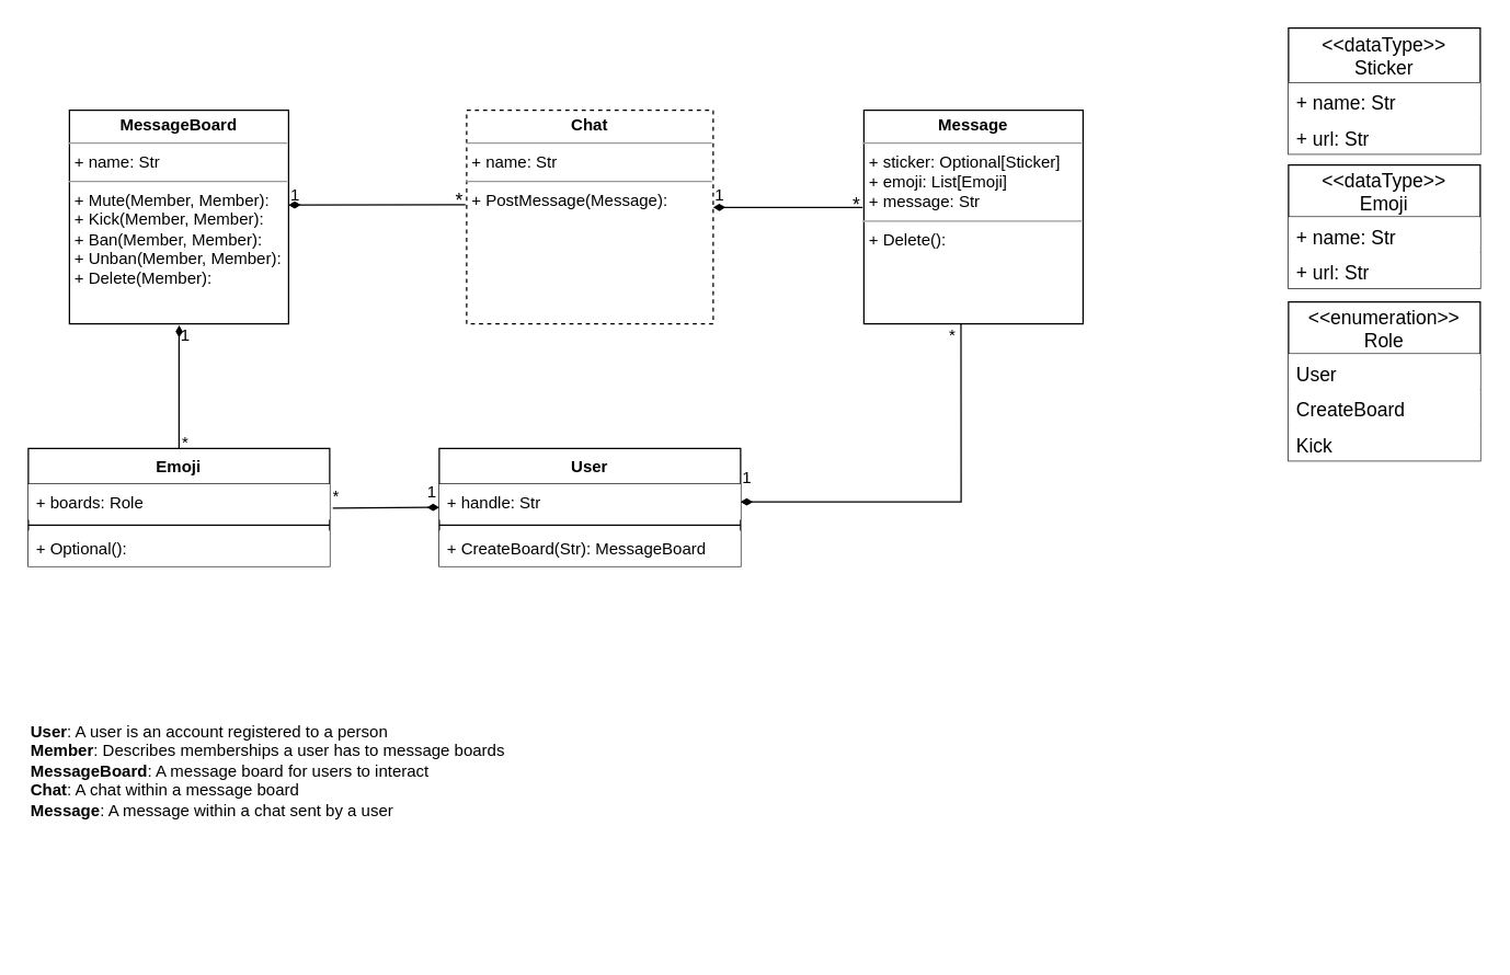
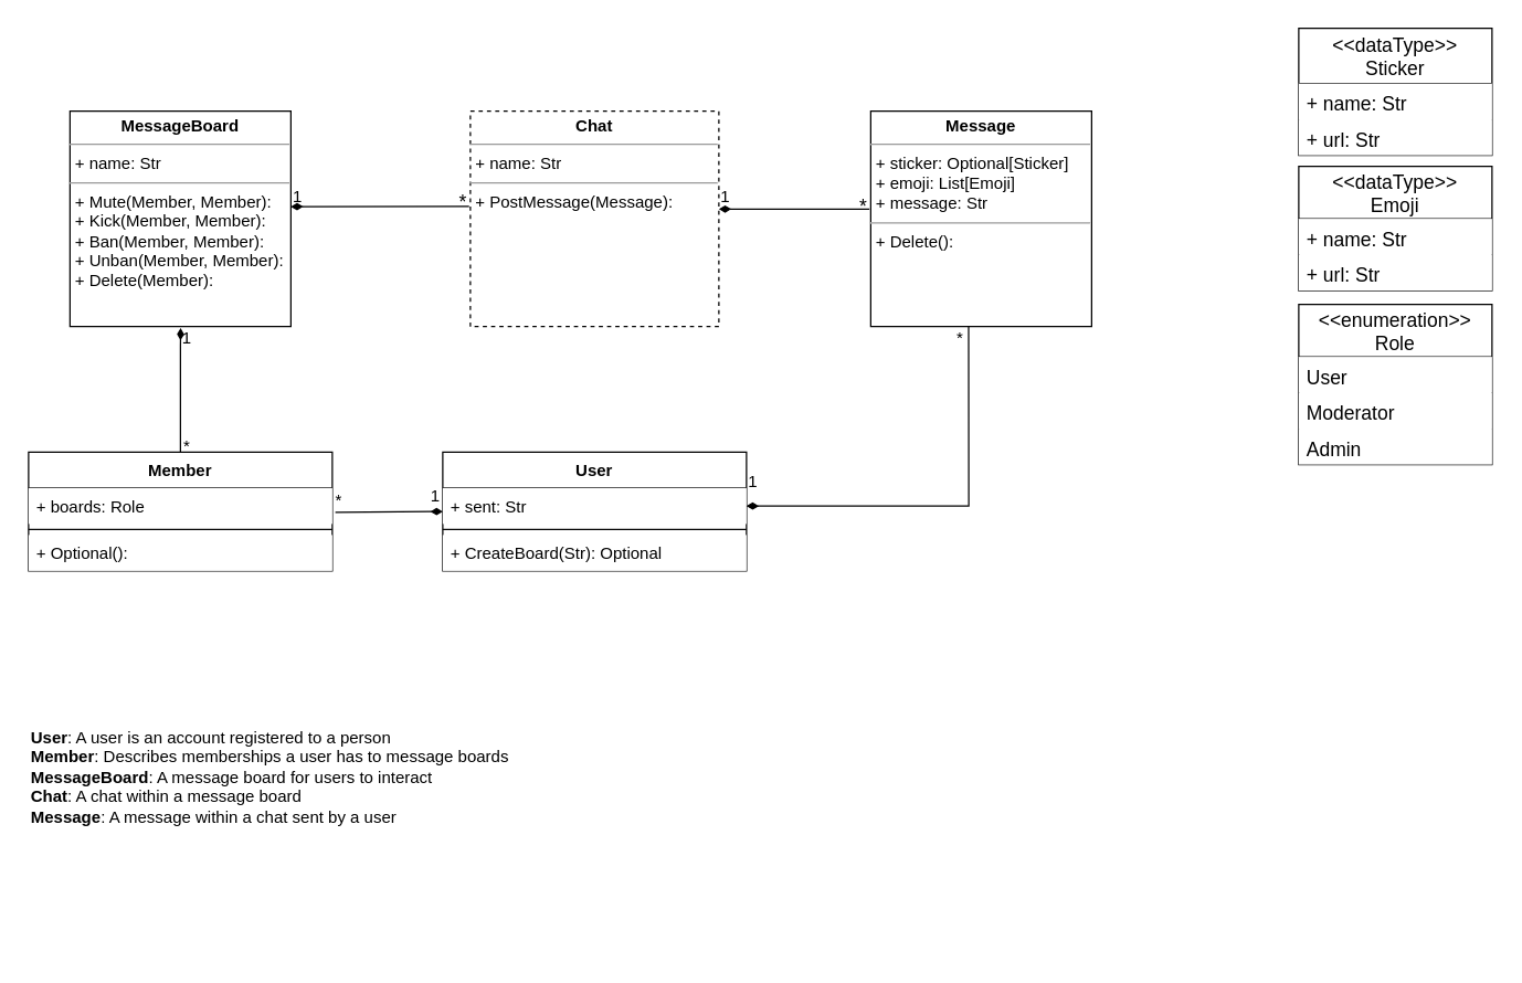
  <mxCell id="0" />
  <mxCell id="1" parent="0" />
  <mxCell id="2" value="" style="endArrow=none;shadow=0;strokeWidth=1;rounded=0;endFill=0;edgeStyle=elbowEdgeStyle;elbow=vertical;entryX=-0.005;entryY=0.443;entryDx=0;entryDy=0;entryPerimeter=0;startArrow=diamondThin;startFill=1;" parent="1" target="28" edge="1"><mxGeometry x="0.5" y="41" relative="1" as="geometry"><mxPoint x="210" y="149.207" as="sourcePoint" /><mxPoint x="338" y="149.207" as="targetPoint" /><mxPoint x="-40" y="32" as="offset" /></mxGeometry></mxCell>
  <mxCell id="3" value="1" style="resizable=0;align=left;verticalAlign=bottom;labelBackgroundColor=none;fontSize=12;" parent="2" connectable="0" vertex="1"><mxGeometry x="-1" relative="1" as="geometry"><mxPoint y="1" as="offset" /></mxGeometry></mxCell>
  <mxCell id="4" value="&lt;font style=&quot;font-size: 14px;&quot;&gt;*&lt;/font&gt;" style="text;html=1;strokeColor=none;fillColor=none;align=center;verticalAlign=middle;whiteSpace=wrap;rounded=0;" parent="1" vertex="1"><mxGeometry x="330" y="142.5" width="10" height="6.5" as="geometry" /></mxCell>
  <mxCell id="5" value="&lt;p style=&quot;margin:0px;margin-top:4px;text-align:center;&quot;&gt;&lt;b&gt;Message&lt;/b&gt;&lt;/p&gt;&lt;hr size=&quot;1&quot;&gt;&lt;p style=&quot;margin:0px;margin-left:4px;&quot;&gt;+ sticker: Optional[Sticker]&lt;/p&gt;&lt;p style=&quot;margin:0px;margin-left:4px;&quot;&gt;+ emoji: List[Emoji]&lt;/p&gt;&lt;p style=&quot;margin:0px;margin-left:4px;&quot;&gt;+ message: Str&lt;/p&gt;&lt;hr size=&quot;1&quot;&gt;&lt;p style=&quot;margin:0px;margin-left:4px;&quot;&gt;+ Delete():&lt;/p&gt;" style="verticalAlign=top;align=left;overflow=fill;fontSize=12;fontFamily=Helvetica;html=1;" parent="1" vertex="1"><mxGeometry x="630" y="80" width="160" height="156" as="geometry" /></mxCell>
  <mxCell id="6" value="" style="endArrow=none;shadow=0;strokeWidth=1;rounded=0;endFill=0;edgeStyle=elbowEdgeStyle;elbow=vertical;exitX=1;exitY=0.455;exitDx=0;exitDy=0;exitPerimeter=0;startArrow=diamondThin;startFill=1;entryX=-0.006;entryY=0.456;entryDx=0;entryDy=0;entryPerimeter=0;" parent="1" source="28" target="5" edge="1"><mxGeometry x="0.5" y="41" relative="1" as="geometry"><mxPoint x="540" y="151" as="sourcePoint" /><mxPoint x="628" y="151.207" as="targetPoint" /><mxPoint x="-40" y="32" as="offset" /><Array as="points"><mxPoint x="520" y="151" /></Array></mxGeometry></mxCell>
  <mxCell id="7" value="&lt;font style=&quot;font-size: 14px;&quot;&gt;*&lt;/font&gt;" style="text;html=1;strokeColor=none;fillColor=none;align=center;verticalAlign=middle;whiteSpace=wrap;rounded=0;" parent="1" vertex="1"><mxGeometry x="620" y="142.5" width="10" height="12.5" as="geometry" /></mxCell>
  <mxCell id="8" value="&lt;&lt;dataType&gt;&gt;&#10;Sticker" style="swimlane;fontStyle=0;childLayout=stackLayout;horizontal=1;startSize=40;horizontalStack=0;resizeParent=1;resizeParentMax=0;resizeLast=0;collapsible=1;marginBottom=0;fontSize=14;fillColor=default;" parent="1" vertex="1"><mxGeometry x="940" y="20" width="140" height="92" as="geometry" /></mxCell>
  <mxCell id="9" value="+ name: Str" style="text;strokeColor=none;fillColor=default;align=left;verticalAlign=top;spacingLeft=4;spacingRight=4;overflow=hidden;rotatable=0;points=[[0,0.5],[1,0.5]];portConstraint=eastwest;fontSize=14;" parent="8" vertex="1"><mxGeometry y="40" width="140" height="26" as="geometry" /></mxCell>
  <mxCell id="10" value="+ url: Str" style="text;strokeColor=none;fillColor=default;align=left;verticalAlign=top;spacingLeft=4;spacingRight=4;overflow=hidden;rotatable=0;points=[[0,0.5],[1,0.5]];portConstraint=eastwest;fontSize=14;" parent="8" vertex="1"><mxGeometry y="66" width="140" height="26" as="geometry" /></mxCell>
  <mxCell id="11" value="&lt;&lt;dataType&gt;&gt;&#10;Emoji" style="swimlane;fontStyle=0;childLayout=stackLayout;horizontal=1;startSize=38;fillColor=default;horizontalStack=0;resizeParent=1;resizeParentMax=0;resizeLast=0;collapsible=1;marginBottom=0;fontSize=14;" parent="1" vertex="1"><mxGeometry x="940" y="120" width="140" height="90" as="geometry" /></mxCell>
  <mxCell id="12" value="+ name: Str" style="text;strokeColor=none;fillColor=default;align=left;verticalAlign=top;spacingLeft=4;spacingRight=4;overflow=hidden;rotatable=0;points=[[0,0.5],[1,0.5]];portConstraint=eastwest;fontSize=14;" parent="11" vertex="1"><mxGeometry y="38" width="140" height="26" as="geometry" /></mxCell>
  <mxCell id="13" value="+ url: Str" style="text;strokeColor=none;fillColor=default;align=left;verticalAlign=top;spacingLeft=4;spacingRight=4;overflow=hidden;rotatable=0;points=[[0,0.5],[1,0.5]];portConstraint=eastwest;fontSize=14;" parent="11" vertex="1"><mxGeometry y="64" width="140" height="26" as="geometry" /></mxCell>
  <mxCell id="14" value="User" style="swimlane;fontStyle=1;align=center;verticalAlign=top;childLayout=stackLayout;horizontal=1;startSize=26;horizontalStack=0;resizeParent=1;resizeParentMax=0;resizeLast=0;collapsible=1;marginBottom=0;fontSize=12;fillColor=default;" parent="1" vertex="1"><mxGeometry x="320" y="327" width="220" height="86" as="geometry" /></mxCell>
- <mxCell id="15" value="+ handle: Str" style="text;strokeColor=none;fillColor=default;align=left;verticalAlign=top;spacingLeft=4;spacingRight=4;overflow=hidden;rotatable=0;points=[[0,0.5],[1,0.5]];portConstraint=eastwest;fontSize=12;" parent="14" vertex="1"><mxGeometry y="26" width="220" height="26" as="geometry" /></mxCell>
+ <mxCell id="15" value="+ sent: Str" style="text;strokeColor=none;fillColor=default;align=left;verticalAlign=top;spacingLeft=4;spacingRight=4;overflow=hidden;rotatable=0;points=[[0,0.5],[1,0.5]];portConstraint=eastwest;fontSize=12;" parent="14" vertex="1"><mxGeometry y="26" width="220" height="26" as="geometry" /></mxCell>
  <mxCell id="16" value="" style="line;strokeWidth=1;fillColor=none;align=left;verticalAlign=middle;spacingTop=-1;spacingLeft=3;spacingRight=3;rotatable=0;labelPosition=right;points=[];portConstraint=eastwest;strokeColor=inherit;fontSize=14;" parent="14" vertex="1"><mxGeometry y="52" width="220" height="8" as="geometry" /></mxCell>
- <mxCell id="17" value="+ CreateBoard(Str): MessageBoard" style="text;strokeColor=none;fillColor=default;align=left;verticalAlign=top;spacingLeft=4;spacingRight=4;overflow=hidden;rotatable=0;points=[[0,0.5],[1,0.5]];portConstraint=eastwest;fontSize=12;" parent="14" vertex="1"><mxGeometry y="60" width="220" height="26" as="geometry" /></mxCell>
+ <mxCell id="17" value="+ CreateBoard(Str): Optional" style="text;strokeColor=none;fillColor=default;align=left;verticalAlign=top;spacingLeft=4;spacingRight=4;overflow=hidden;rotatable=0;points=[[0,0.5],[1,0.5]];portConstraint=eastwest;fontSize=12;" parent="14" vertex="1"><mxGeometry y="60" width="220" height="26" as="geometry" /></mxCell>
  <mxCell id="18" value="" style="endArrow=none;endFill=0;endSize=6;html=1;rounded=0;fontSize=14;entryX=0.5;entryY=0;entryDx=0;entryDy=0;exitX=0.501;exitY=1.007;exitDx=0;exitDy=0;exitPerimeter=0;startArrow=diamondThin;startFill=1;" parent="1" source="30" target="31" edge="1"><mxGeometry width="160" relative="1" as="geometry"><mxPoint x="130" y="240" as="sourcePoint" /><mxPoint x="160" y="300" as="targetPoint" /><Array as="points"><mxPoint x="130" y="250" /></Array></mxGeometry></mxCell>
  <mxCell id="19" value="&lt;font style=&quot;font-size: 12px;&quot;&gt;1&lt;/font&gt;" style="text;html=1;strokeColor=none;fillColor=none;align=center;verticalAlign=middle;whiteSpace=wrap;rounded=0;fontSize=14;" parent="1" vertex="1"><mxGeometry x="130" y="236" width="10" height="16" as="geometry" /></mxCell>
  <mxCell id="20" value="&lt;font style=&quot;font-size: 12px;&quot;&gt;*&lt;/font&gt;" style="text;html=1;strokeColor=none;fillColor=none;align=center;verticalAlign=middle;whiteSpace=wrap;rounded=0;fontSize=14;" parent="1" vertex="1"><mxGeometry x="130" y="317" width="10" height="10" as="geometry" /></mxCell>
  <mxCell id="21" value="" style="endArrow=none;endFill=0;endSize=12;html=1;rounded=0;fontSize=12;entryX=0.443;entryY=1;entryDx=0;entryDy=0;entryPerimeter=0;startArrow=diamondThin;startFill=1;exitX=1;exitY=0.5;exitDx=0;exitDy=0;" parent="1" source="15" target="5" edge="1"><mxGeometry width="160" relative="1" as="geometry"><mxPoint x="600" y="340" as="sourcePoint" /><mxPoint x="700" y="260" as="targetPoint" /><Array as="points"><mxPoint x="701" y="366" /></Array></mxGeometry></mxCell>
  <mxCell id="22" value="&lt;font style=&quot;font-size: 12px;&quot;&gt;*&lt;/font&gt;" style="text;html=1;strokeColor=none;fillColor=none;align=center;verticalAlign=middle;whiteSpace=wrap;rounded=0;fontSize=14;" parent="1" vertex="1"><mxGeometry x="690" y="236" width="10" height="16" as="geometry" /></mxCell>
  <mxCell id="23" value="&lt;font style=&quot;font-size: 12px;&quot;&gt;1&lt;/font&gt;" style="text;html=1;strokeColor=none;fillColor=none;align=center;verticalAlign=middle;whiteSpace=wrap;rounded=0;fontSize=14;" parent="1" vertex="1"><mxGeometry x="540" y="340" width="10" height="16" as="geometry" /></mxCell>
  <mxCell id="24" value="&lt;&lt;enumeration&gt;&gt;&#10;Role" style="swimlane;fontStyle=0;childLayout=stackLayout;horizontal=1;startSize=38;fillColor=default;horizontalStack=0;resizeParent=1;resizeParentMax=0;resizeLast=0;collapsible=1;marginBottom=0;fontSize=14;" parent="1" vertex="1"><mxGeometry x="940" y="220" width="140" height="116" as="geometry" /></mxCell>
  <mxCell id="25" value="User" style="text;strokeColor=none;fillColor=default;align=left;verticalAlign=top;spacingLeft=4;spacingRight=4;overflow=hidden;rotatable=0;points=[[0,0.5],[1,0.5]];portConstraint=eastwest;fontSize=14;" parent="24" vertex="1"><mxGeometry y="38" width="140" height="26" as="geometry" /></mxCell>
- <mxCell id="26" value="CreateBoard" style="text;strokeColor=none;fillColor=default;align=left;verticalAlign=top;spacingLeft=4;spacingRight=4;overflow=hidden;rotatable=0;points=[[0,0.5],[1,0.5]];portConstraint=eastwest;fontSize=14;" parent="24" vertex="1"><mxGeometry y="64" width="140" height="26" as="geometry" /></mxCell>
- <mxCell id="27" value="Kick" style="text;strokeColor=none;fillColor=default;align=left;verticalAlign=top;spacingLeft=4;spacingRight=4;overflow=hidden;rotatable=0;points=[[0,0.5],[1,0.5]];portConstraint=eastwest;fontSize=14;" parent="24" vertex="1"><mxGeometry y="90" width="140" height="26" as="geometry" /></mxCell>
+ <mxCell id="26" value="Moderator" style="text;strokeColor=none;fillColor=default;align=left;verticalAlign=top;spacingLeft=4;spacingRight=4;overflow=hidden;rotatable=0;points=[[0,0.5],[1,0.5]];portConstraint=eastwest;fontSize=14;" parent="24" vertex="1"><mxGeometry y="64" width="140" height="26" as="geometry" /></mxCell>
+ <mxCell id="27" value="Admin" style="text;strokeColor=none;fillColor=default;align=left;verticalAlign=top;spacingLeft=4;spacingRight=4;overflow=hidden;rotatable=0;points=[[0,0.5],[1,0.5]];portConstraint=eastwest;fontSize=14;" parent="24" vertex="1"><mxGeometry y="90" width="140" height="26" as="geometry" /></mxCell>
  <mxCell id="28" value="&lt;p style=&quot;margin:0px;margin-top:4px;text-align:center;&quot;&gt;&lt;b&gt;Chat&lt;/b&gt;&lt;/p&gt;&lt;hr size=&quot;1&quot;&gt;&lt;p style=&quot;margin:0px;margin-left:4px;&quot;&gt;+ name: Str&lt;/p&gt;&lt;hr size=&quot;1&quot;&gt;&lt;p style=&quot;margin:0px;margin-left:4px;&quot;&gt;+ PostMessage(Message):&lt;/p&gt;&lt;p style=&quot;margin:0px;margin-left:4px;&quot;&gt;&lt;br&gt;&lt;/p&gt;" style="verticalAlign=top;align=left;overflow=fill;fontSize=12;fontFamily=Helvetica;html=1;dashed=1;" parent="1" vertex="1"><mxGeometry x="340" y="80" width="180" height="156" as="geometry" /></mxCell>
  <mxCell id="29" value="&lt;font style=&quot;font-size: 12px;&quot;&gt;1&lt;/font&gt;" style="text;html=1;strokeColor=none;fillColor=none;align=center;verticalAlign=middle;whiteSpace=wrap;rounded=0;fontSize=14;" parent="1" vertex="1"><mxGeometry x="520" y="133" width="10" height="16" as="geometry" /></mxCell>
  <mxCell id="30" value="&lt;p style=&quot;margin:0px;margin-top:4px;text-align:center;&quot;&gt;&lt;b&gt;MessageBoard&lt;/b&gt;&lt;/p&gt;&lt;hr size=&quot;1&quot;&gt;&lt;p style=&quot;margin:0px;margin-left:4px;&quot;&gt;+ name: Str&lt;/p&gt;&lt;hr size=&quot;1&quot;&gt;&lt;p style=&quot;margin:0px;margin-left:4px;&quot;&gt;+ Mute(Member, Member):&lt;/p&gt;&lt;p style=&quot;margin:0px;margin-left:4px;&quot;&gt;+ Kick(Member, Member):&amp;nbsp;&lt;/p&gt;&lt;p style=&quot;margin:0px;margin-left:4px;&quot;&gt;+ Ban(Member, Member):&amp;nbsp;&lt;/p&gt;&lt;p style=&quot;margin:0px;margin-left:4px;&quot;&gt;+ Unban(Member, Member):&amp;nbsp;&lt;/p&gt;&lt;p style=&quot;margin:0px;margin-left:4px;&quot;&gt;+ Delete(Member):&amp;nbsp;&lt;/p&gt;" style="verticalAlign=top;align=left;overflow=fill;fontSize=12;fontFamily=Helvetica;html=1;" parent="1" vertex="1"><mxGeometry x="50" y="80" width="160" height="156" as="geometry" /></mxCell>
- <mxCell id="31" value="Emoji" style="swimlane;fontStyle=1;align=center;verticalAlign=top;childLayout=stackLayout;horizontal=1;startSize=26;horizontalStack=0;resizeParent=1;resizeParentMax=0;resizeLast=0;collapsible=1;marginBottom=0;fontSize=12;fillColor=default;" parent="1" vertex="1"><mxGeometry x="20" y="327" width="220" height="86" as="geometry" /></mxCell>
+ <mxCell id="31" value="Member" style="swimlane;fontStyle=1;align=center;verticalAlign=top;childLayout=stackLayout;horizontal=1;startSize=26;horizontalStack=0;resizeParent=1;resizeParentMax=0;resizeLast=0;collapsible=1;marginBottom=0;fontSize=12;fillColor=default;" parent="1" vertex="1"><mxGeometry x="20" y="327" width="220" height="86" as="geometry" /></mxCell>
  <mxCell id="32" value="+ boards: Role" style="text;strokeColor=none;fillColor=default;align=left;verticalAlign=top;spacingLeft=4;spacingRight=4;overflow=hidden;rotatable=0;points=[[0,0.5],[1,0.5]];portConstraint=eastwest;fontSize=12;" parent="31" vertex="1"><mxGeometry y="26" width="220" height="26" as="geometry" /></mxCell>
  <mxCell id="33" value="" style="line;strokeWidth=1;fillColor=default;align=left;verticalAlign=middle;spacingTop=-1;spacingLeft=3;spacingRight=3;rotatable=0;labelPosition=right;points=[];portConstraint=eastwest;strokeColor=inherit;fontSize=14;" parent="31" vertex="1"><mxGeometry y="52" width="220" height="8" as="geometry" /></mxCell>
  <mxCell id="34" value="+ Optional():" style="text;strokeColor=none;fillColor=default;align=left;verticalAlign=top;spacingLeft=4;spacingRight=4;overflow=hidden;rotatable=0;points=[[0,0.5],[1,0.5]];portConstraint=eastwest;fontSize=12;" parent="31" vertex="1"><mxGeometry y="60" width="220" height="26" as="geometry" /></mxCell>
  <mxCell id="35" value="" style="endArrow=diamondThin;endFill=1;endSize=6;html=1;rounded=0;fontSize=12;startArrow=none;startFill=0;targetPerimeterSpacing=12;exitX=1.01;exitY=0.676;exitDx=0;exitDy=0;exitPerimeter=0;" parent="1" source="32" edge="1"><mxGeometry width="160" relative="1" as="geometry"><mxPoint x="245" y="369.66" as="sourcePoint" /><mxPoint x="320" y="370" as="targetPoint" /><Array as="points" /></mxGeometry></mxCell>
  <mxCell id="36" value="&lt;font style=&quot;font-size: 12px;&quot;&gt;1&lt;/font&gt;" style="text;html=1;strokeColor=none;fillColor=none;align=center;verticalAlign=middle;whiteSpace=wrap;rounded=0;fontSize=14;" parent="1" vertex="1"><mxGeometry x="310" y="350" width="10" height="16" as="geometry" /></mxCell>
  <mxCell id="37" value="&lt;font style=&quot;font-size: 12px;&quot;&gt;*&lt;/font&gt;" style="text;html=1;strokeColor=none;fillColor=none;align=center;verticalAlign=middle;whiteSpace=wrap;rounded=0;fontSize=14;" parent="1" vertex="1"><mxGeometry x="240" y="356" width="10" height="10" as="geometry" /></mxCell>
  <mxCell id="38" value="&lt;b&gt;User&lt;/b&gt;: A user is an account registered to a person&lt;br&gt;&lt;b&gt;Member&lt;/b&gt;: Describes memberships a user has to message boards&lt;br&gt;&lt;b&gt;MessageBoard&lt;/b&gt;: A message board for users to interact&lt;br&gt;&lt;b&gt;Chat&lt;/b&gt;: A chat within a message board&lt;br&gt;&lt;b&gt;Message&lt;/b&gt;: A message within a chat sent by a user" style="text;html=1;strokeColor=none;fillColor=none;align=left;verticalAlign=top;whiteSpace=wrap;rounded=0;" vertex="1" parent="1"><mxGeometry x="20" y="520" width="470" height="170" as="geometry" /></mxCell>
